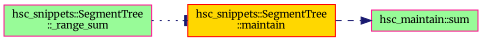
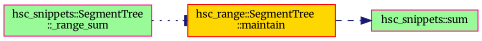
  digraph {
    fontname=Merriweather
    rankdir=LR
    node [color=deeppink fillcolor=palegreen fontname=Merriweather fontsize=10 shape=record style=filled]
    edge [color=midnightblue fontname=Merriweather fontsize=10 labelfontname=Helvetica labelfontsize=10]
    n1 [fontcolor=black height=0.2 label="hsc_snippets::SegmentTree\l::_range_sum" width=0.4]
-   n2 [color=red fillcolor=gold height=0.2 label="hsc_snippets::SegmentTree\l::maintain" width=0.4]
-   n3 [height=0.2 label="hsc_maintain::sum" width=0.4]
+   n2 [color=red fillcolor=gold height=0.2 label="hsc_range::SegmentTree\l::maintain" width=0.4]
+   n3 [height=0.2 label="hsc_snippets::sum" width=0.4]
    n1 -> n2 [arrowhead=tee style=dotted]
    n2 -> n3 [arrowhead=normal style=dashed]
  }
